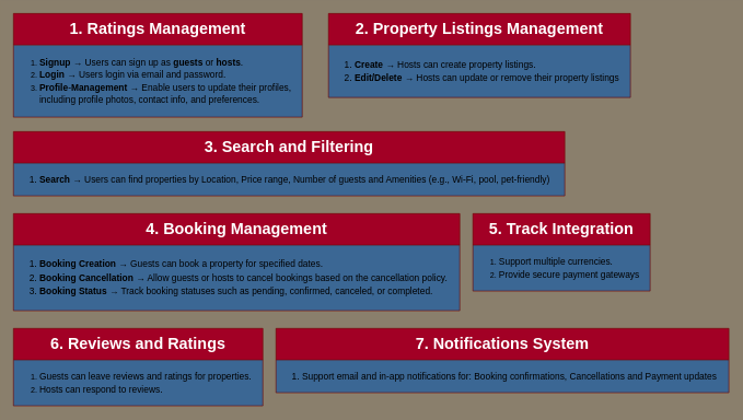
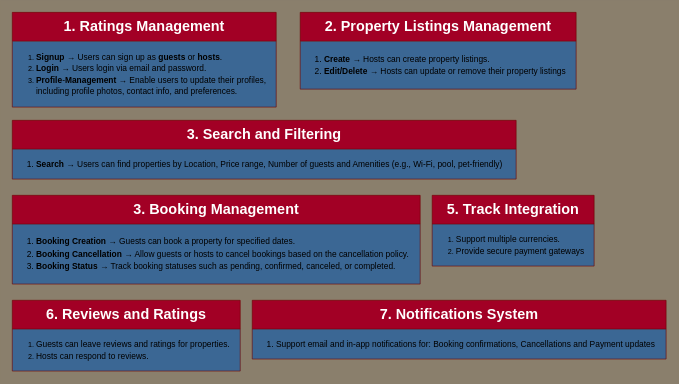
  <mxCell id="0" />
  <mxCell id="1" parent="0" />
  <mxCell id="2" value="&lt;font style=&quot;font-size: 24px;&quot;&gt;1. Ratings Management&lt;/font&gt;" style="swimlane;whiteSpace=wrap;html=1;fillColor=#a20025;strokeColor=#6F0000;startSize=48;fontColor=#ffffff;gradientColor=none;swimlaneFillColor=#3B6794;absoluteArcSize=0;container=1;fontSize=24;align=center;spacing=0;" vertex="1" parent="1"><mxGeometry width="440" height="158" as="geometry" x="20" y="20"><mxRectangle x="140" y="170" width="260" height="48" as="alternateBounds" /></mxGeometry></mxCell>
  <mxCell id="3" value="&lt;p style=&quot;line-height: 100%;&quot;&gt;&lt;/p&gt;&lt;ol style=&quot;line-height: 150%;&quot;&gt;&lt;li&gt;&lt;span style=&quot;background-color: initial; font-size: 14px;&quot;&gt;&lt;b&gt;Signup&lt;/b&gt; → Users can sign up as&amp;nbsp;&lt;/span&gt;&lt;strong style=&quot;background-color: initial; font-size: 14px;&quot;&gt;guests&lt;/strong&gt;&lt;span style=&quot;background-color: initial; font-size: 14px;&quot;&gt;&amp;nbsp;or&amp;nbsp;&lt;/span&gt;&lt;strong style=&quot;background-color: initial; font-size: 14px;&quot;&gt;hosts&lt;/strong&gt;&lt;span style=&quot;background-color: initial; font-size: 14px;&quot;&gt;.&lt;/span&gt;&lt;/li&gt;&lt;li&gt;&lt;b style=&quot;background-color: initial; font-size: 14px;&quot;&gt;Login &lt;/b&gt;&lt;span style=&quot;background-color: initial; font-size: 14px;&quot;&gt;→ Users login via email and password.&lt;/span&gt;&lt;/li&gt;&lt;li&gt;&lt;b style=&quot;background-color: initial; font-size: 14px;&quot;&gt;Profile&lt;/b&gt;&lt;span style=&quot;background-color: initial; font-size: 14px;&quot;&gt;-&lt;/span&gt;&lt;b style=&quot;background-color: initial; font-size: 14px;&quot;&gt;Management &lt;/b&gt;&lt;span style=&quot;background-color: initial;&quot;&gt;&lt;span style=&quot;font-size: 14px;&quot;&gt;→ Enable users to update their profiles,&lt;br&gt;&lt;/span&gt;&lt;/span&gt;&lt;font style=&quot;font-size: 14px;&quot;&gt;including profile photos, contact info, and preferences.&lt;/font&gt;&lt;/li&gt;&lt;/ol&gt;&lt;span style=&quot;background-color: initial;&quot;&gt;&lt;span style=&quot;font-size: 14px;&quot;&gt;&lt;/span&gt;&lt;/span&gt;&lt;p&gt;&lt;/p&gt;" style="text;html=1;align=left;verticalAlign=middle;resizable=0;points=[];autosize=1;strokeColor=none;fillColor=none;fontFamily=Helvetica;fontSize=12;fontColor=default;spacing=0;spacingTop=0;" vertex="1" parent="2"><mxGeometry y="48" width="440" height="110" as="geometry" /></mxCell>
  <mxCell id="4" value="2.&amp;nbsp;Property Listings Management" style="swimlane;whiteSpace=wrap;html=1;fillColor=#a20025;strokeColor=#6F0000;startSize=48;fontColor=#ffffff;gradientColor=none;swimlaneFillColor=#3B6794;absoluteArcSize=0;container=1;fontSize=24;" vertex="1" parent="1"><mxGeometry x="500" width="460" height="128" as="geometry" y="20"><mxRectangle x="140" y="170" width="260" height="48" as="alternateBounds" /></mxGeometry></mxCell>
  <mxCell id="5" value="&lt;div style=&quot;line-height: 150%; font-size: 14px;&quot;&gt;&lt;p style=&quot;line-height: 150%;&quot;&gt;&lt;/p&gt;&lt;ol&gt;&lt;li&gt;&lt;span style=&quot;background-color: initial;&quot;&gt;&lt;b&gt;Create &lt;/b&gt;→ Hosts can create property listings.&lt;/span&gt;&lt;/li&gt;&lt;li&gt;&lt;span style=&quot;background-color: initial;&quot;&gt;&lt;b&gt;Edit/Delete&lt;/b&gt; → Hosts can update or remove their property listings&lt;/span&gt;&lt;/li&gt;&lt;/ol&gt;&lt;p&gt;&lt;/p&gt;&lt;/div&gt;" style="text;html=1;align=left;verticalAlign=middle;resizable=0;points=[];autosize=1;strokeColor=none;fillColor=none;fontFamily=Helvetica;fontSize=12;fontColor=default;spacing=0;" vertex="1" parent="4"><mxGeometry y="48" width="460" height="80" as="geometry" /></mxCell>
  <mxCell id="6" value="3.&amp;nbsp;Search and Filtering" style="swimlane;whiteSpace=wrap;html=1;fillColor=#a20025;strokeColor=#6F0000;startSize=48;fontColor=#ffffff;gradientColor=none;swimlaneFillColor=#3B6794;absoluteArcSize=0;container=1;fontSize=24;" vertex="1" parent="1"><mxGeometry y="200" width="840" height="98" as="geometry" x="20"><mxRectangle x="140" y="170" width="260" height="48" as="alternateBounds" /></mxGeometry></mxCell>
  <mxCell id="7" value="&lt;div style=&quot;line-height: 150%;&quot;&gt;&lt;ol style=&quot;line-height: 150%;&quot;&gt;&lt;li style=&quot;font-size: 14px;&quot;&gt;&lt;b&gt;Search &lt;/b&gt;→ Users can find properties by Location, Price range, Number of guests and Amenities (e.g., Wi-Fi, pool, pet-friendly)&lt;/li&gt;&lt;/ol&gt;&lt;/div&gt;" style="text;html=1;align=left;verticalAlign=middle;resizable=0;points=[];autosize=1;strokeColor=none;fillColor=none;fontFamily=Helvetica;fontSize=12;fontColor=default;spacing=0;" vertex="1" parent="6"><mxGeometry y="48" width="840" height="50" as="geometry" /></mxCell>
- <mxCell id="8" value="4.&amp;nbsp;Booking Management" style="swimlane;whiteSpace=wrap;html=1;fillColor=#a20025;strokeColor=#6F0000;startSize=48;fontColor=#ffffff;gradientColor=none;swimlaneFillColor=#3B6794;absoluteArcSize=0;container=1;fontSize=24;" vertex="1" parent="1"><mxGeometry y="325" width="680" height="148" as="geometry" x="20"><mxRectangle x="140" y="170" width="260" height="48" as="alternateBounds" /></mxGeometry></mxCell>
+ <mxCell id="8" value="3.&amp;nbsp;Booking Management" style="swimlane;whiteSpace=wrap;html=1;fillColor=#a20025;strokeColor=#6F0000;startSize=48;fontColor=#ffffff;gradientColor=none;swimlaneFillColor=#3B6794;absoluteArcSize=0;container=1;fontSize=24;" vertex="1" parent="1"><mxGeometry y="325" width="680" height="148" as="geometry" x="20"><mxRectangle x="140" y="170" width="260" height="48" as="alternateBounds" /></mxGeometry></mxCell>
  <mxCell id="9" value="&lt;div style=&quot;line-height: 150%; font-size: 14px;&quot;&gt;&lt;p style=&quot;line-height: 150%;&quot;&gt;&lt;/p&gt;&lt;ol&gt;&lt;li&gt;&lt;span style=&quot;background-color: initial;&quot;&gt;&lt;b&gt;Booking Creation&lt;/b&gt; → Guests can book a property for specified dates.&lt;/span&gt;&lt;/li&gt;&lt;li&gt;&lt;span style=&quot;background-color: initial;&quot;&gt;&lt;b&gt;Booking Cancellation&lt;/b&gt; → Allow guests or hosts to cancel bookings based on the cancellation policy.&lt;/span&gt;&lt;/li&gt;&lt;li&gt;&lt;span style=&quot;background-color: initial;&quot;&gt;&lt;b&gt;Booking Status&lt;/b&gt; → Track booking statuses such as pending, confirmed, canceled, or completed.&lt;/span&gt;&lt;/li&gt;&lt;/ol&gt;&lt;p&gt;&lt;/p&gt;&lt;/div&gt;" style="text;html=1;align=left;verticalAlign=middle;resizable=0;points=[];autosize=1;strokeColor=none;fillColor=none;fontFamily=Helvetica;fontSize=12;fontColor=default;spacing=0;" vertex="1" parent="8"><mxGeometry y="48" width="680" height="100" as="geometry" /></mxCell>
  <mxCell id="10" value="5.&amp;nbsp;Track Integration" style="swimlane;whiteSpace=wrap;html=1;fillColor=#a20025;strokeColor=#6F0000;startSize=48;fontColor=#ffffff;gradientColor=none;swimlaneFillColor=#3B6794;absoluteArcSize=0;container=1;fontSize=24;" vertex="1" parent="1"><mxGeometry x="720" y="325" width="270" height="118" as="geometry"><mxRectangle x="140" y="170" width="260" height="48" as="alternateBounds" /></mxGeometry></mxCell>
  <mxCell id="11" value="&lt;div style=&quot;line-height: 150%;&quot;&gt;&lt;ol style=&quot;line-height: 150%;&quot;&gt;&lt;li&gt;&lt;span style=&quot;font-size: 14px; background-color: initial;&quot;&gt;Support multiple currencies.&lt;/span&gt;&lt;/li&gt;&lt;li&gt;&lt;span style=&quot;background-color: initial; font-size: 14px;&quot;&gt;Provide secure payment gateways&lt;/span&gt;&lt;/li&gt;&lt;/ol&gt;&lt;/div&gt;" style="text;html=1;align=left;verticalAlign=middle;resizable=0;points=[];autosize=1;strokeColor=none;fillColor=none;fontFamily=Helvetica;fontSize=12;fontColor=default;spacing=0;" vertex="1" parent="10"><mxGeometry y="48" width="270" height="70" as="geometry" /></mxCell>
  <mxCell id="12" value="6.&amp;nbsp;Reviews and Ratings" style="swimlane;whiteSpace=wrap;html=1;fillColor=#a20025;strokeColor=#6F0000;startSize=48;fontColor=#ffffff;gradientColor=none;swimlaneFillColor=#3B6794;absoluteArcSize=0;container=1;fontSize=24;" vertex="1" parent="1"><mxGeometry y="500" width="380" height="118" as="geometry" x="20"><mxRectangle x="140" y="170" width="260" height="48" as="alternateBounds" /></mxGeometry></mxCell>
  <mxCell id="13" value="&lt;div style=&quot;line-height: 150%;&quot;&gt;&lt;ol style=&quot;line-height: 150%;&quot;&gt;&lt;li&gt;&lt;span style=&quot;font-size: 14px; background-color: initial;&quot;&gt;Guests can leave reviews and ratings for properties.&lt;/span&gt;&lt;/li&gt;&lt;li&gt;&lt;span style=&quot;background-color: initial; font-size: 14px;&quot;&gt;Hosts can respond to reviews.&lt;/span&gt;&lt;/li&gt;&lt;/ol&gt;&lt;/div&gt;" style="text;html=1;align=left;verticalAlign=middle;resizable=0;points=[];autosize=1;strokeColor=none;fillColor=none;fontFamily=Helvetica;fontSize=12;fontColor=default;spacing=0;" vertex="1" parent="12"><mxGeometry y="48" width="380" height="70" as="geometry" /></mxCell>
  <mxCell id="14" value="7.&amp;nbsp;Notifications System" style="swimlane;whiteSpace=wrap;html=1;fillColor=#a20025;strokeColor=#6F0000;startSize=48;fontColor=#ffffff;gradientColor=none;swimlaneFillColor=#3B6794;absoluteArcSize=0;container=1;fontSize=24;" vertex="1" parent="1"><mxGeometry x="420" y="500" width="690" height="98" as="geometry"><mxRectangle x="140" y="170" width="260" height="48" as="alternateBounds" /></mxGeometry></mxCell>
  <mxCell id="15" value="&lt;div style=&quot;line-height: 150%;&quot;&gt;&lt;ol style=&quot;line-height: 150%;&quot;&gt;&lt;li style=&quot;font-size: 14px;&quot;&gt;Support email and in-app notifications for: Booking confirmations, Cancellations and Payment updates&lt;br&gt;&lt;/li&gt;&lt;/ol&gt;&lt;/div&gt;" style="text;html=1;align=left;verticalAlign=middle;resizable=0;points=[];autosize=1;strokeColor=none;fillColor=none;fontFamily=Helvetica;fontSize=12;fontColor=default;spacing=0;" vertex="1" parent="14"><mxGeometry y="48" width="690" height="50" as="geometry" /></mxCell>
